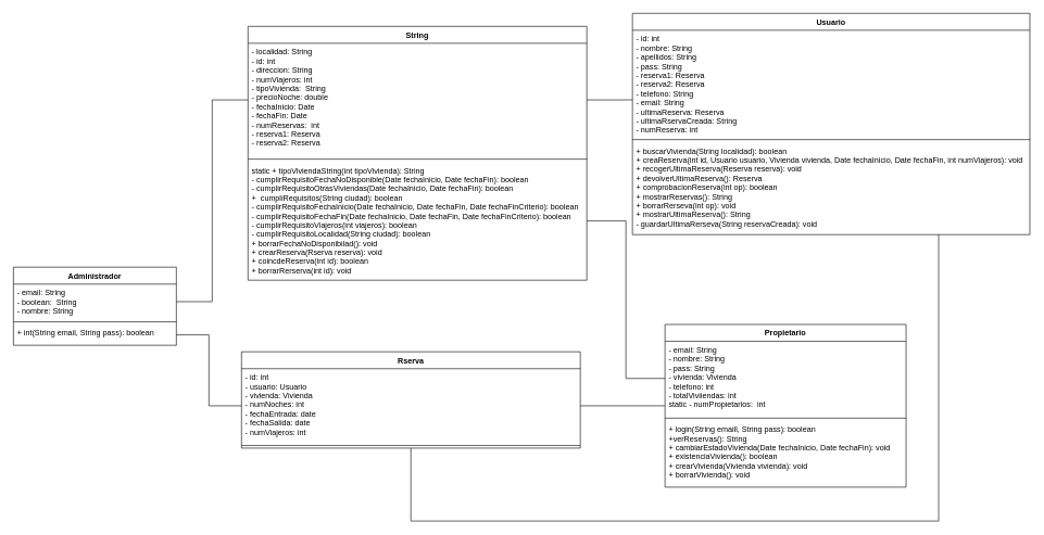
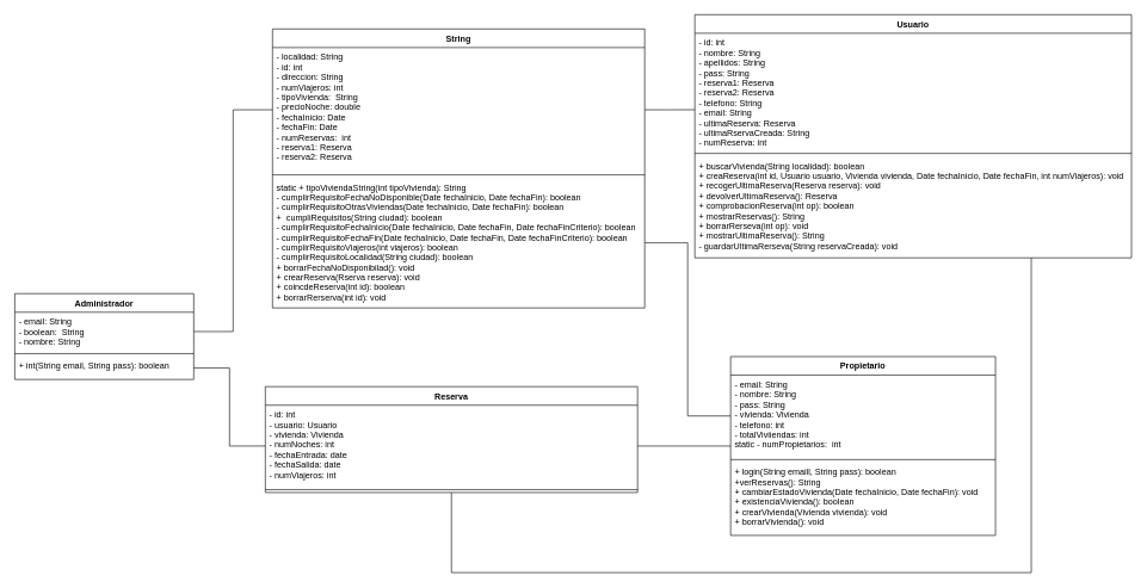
  <mxCell id="0" />
  <mxCell id="1" parent="0" />
  <mxCell id="2" value="Usuario" style="swimlane;fontStyle=1;align=center;verticalAlign=top;childLayout=stackLayout;horizontal=1;startSize=26;horizontalStack=0;resizeParent=1;resizeParentMax=0;resizeLast=0;collapsible=1;marginBottom=0;" vertex="1" parent="1"><mxGeometry x="970" y="20" width="610" height="340" as="geometry" /></mxCell>
  <mxCell id="3" value="- id: int&#10;- nombre: String&#10;- apellidos: String&#10;- pass: String&#10;- reserva1: Reserva&#10;- reserva2: Reserva&#10;- telefono: String&#10;- email: String&#10;- ultimaReserva: Reserva&#10;- ultimaRservaCreada: String&#10;- numReserva: int" style="text;strokeColor=none;fillColor=none;align=left;verticalAlign=top;spacingLeft=4;spacingRight=4;overflow=hidden;rotatable=0;points=[[0,0.5],[1,0.5]];portConstraint=eastwest;" vertex="1" parent="2"><mxGeometry y="26" width="610" height="164" as="geometry" /></mxCell>
  <mxCell id="4" value="" style="line;strokeWidth=1;fillColor=none;align=left;verticalAlign=middle;spacingTop=-1;spacingLeft=3;spacingRight=3;rotatable=0;labelPosition=right;points=[];portConstraint=eastwest;strokeColor=inherit;" vertex="1" parent="2"><mxGeometry y="190" width="610" height="8" as="geometry" /></mxCell>
  <mxCell id="5" value="+ buscarVivienda(String localidad): boolean&#10;+ creaReserva(int id, Usuario usuario, Vivienda vivienda, Date fechaInicio, Date fechaFin, int numViajeros): void&#10;+ recogerUltimaReserva(Reserva reserva): void&#10;+ devolverUltimaReserva(): Reserva&#10;+ comprobacionReserva(int op): boolean&#10;+ mostrarReservas(): String&#10;+ borrarRerseva(int op): void&#10;+ mostrarUltimaReserva(): String&#10;- guardarUltimaRerseva(String reservaCreada): void&#10;&#10;" style="text;strokeColor=none;fillColor=none;align=left;verticalAlign=top;spacingLeft=4;spacingRight=4;overflow=hidden;rotatable=0;points=[[0,0.5],[1,0.5]];portConstraint=eastwest;" vertex="1" parent="2"><mxGeometry y="198" width="610" height="142" as="geometry" /></mxCell>
  <mxCell id="6" style="edgeStyle=orthogonalEdgeStyle;rounded=0;orthogonalLoop=1;jettySize=auto;html=1;entryX=1;entryY=0.5;entryDx=0;entryDy=0;endArrow=none;endFill=0;" edge="1" parent="1" source="7" target="22"><mxGeometry relative="1" as="geometry" /></mxCell>
  <mxCell id="7" value="Propietario" style="swimlane;fontStyle=1;align=center;verticalAlign=top;childLayout=stackLayout;horizontal=1;startSize=26;horizontalStack=0;resizeParent=1;resizeParentMax=0;resizeLast=0;collapsible=1;marginBottom=0;" vertex="1" parent="1"><mxGeometry x="1020" y="498" width="370" height="250" as="geometry" /></mxCell>
  <mxCell id="8" value="- email: String&#10;- nombre: String&#10;- pass: String&#10;- vivienda: Vivienda&#10;- telefono: int&#10;- totalViviiendas: int&#10;static - numPropietarios:  int" style="text;strokeColor=none;fillColor=none;align=left;verticalAlign=top;spacingLeft=4;spacingRight=4;overflow=hidden;rotatable=0;points=[[0,0.5],[1,0.5]];portConstraint=eastwest;" vertex="1" parent="7"><mxGeometry y="26" width="370" height="114" as="geometry" /></mxCell>
  <mxCell id="9" value="" style="line;strokeWidth=1;fillColor=none;align=left;verticalAlign=middle;spacingTop=-1;spacingLeft=3;spacingRight=3;rotatable=0;labelPosition=right;points=[];portConstraint=eastwest;strokeColor=inherit;" vertex="1" parent="7"><mxGeometry y="140" width="370" height="8" as="geometry" /></mxCell>
  <mxCell id="10" value="+ login(String emaill, String pass): boolean&#10;+verReservas(): String&#10;+ cambiarEstadoVivienda(Date fechaInicio, Date fechaFin): void&#10;+ existenciaVivienda(): boolean&#10;+ crearVivienda(Vivienda vivienda): void&#10;+ borrarVivienda(): void" style="text;strokeColor=none;fillColor=none;align=left;verticalAlign=top;spacingLeft=4;spacingRight=4;overflow=hidden;rotatable=0;points=[[0,0.5],[1,0.5]];portConstraint=eastwest;" vertex="1" parent="7"><mxGeometry y="148" width="370" height="102" as="geometry" /></mxCell>
  <mxCell id="11" value="Administrador" style="swimlane;fontStyle=1;align=center;verticalAlign=top;childLayout=stackLayout;horizontal=1;startSize=26;horizontalStack=0;resizeParent=1;resizeParentMax=0;resizeLast=0;collapsible=1;marginBottom=0;" vertex="1" parent="1"><mxGeometry x="20" y="410" width="250" height="120" as="geometry" /></mxCell>
  <mxCell id="12" value="- email: String&#10;- boolean:  String&#10;- nombre: String" style="text;strokeColor=none;fillColor=none;align=left;verticalAlign=top;spacingLeft=4;spacingRight=4;overflow=hidden;rotatable=0;points=[[0,0.5],[1,0.5]];portConstraint=eastwest;" vertex="1" parent="11"><mxGeometry y="26" width="250" height="54" as="geometry" /></mxCell>
  <mxCell id="13" value="" style="line;strokeWidth=1;fillColor=none;align=left;verticalAlign=middle;spacingTop=-1;spacingLeft=3;spacingRight=3;rotatable=0;labelPosition=right;points=[];portConstraint=eastwest;strokeColor=inherit;" vertex="1" parent="11"><mxGeometry y="80" width="250" height="8" as="geometry" /></mxCell>
  <mxCell id="14" value="+ int(String email, String pass): boolean" style="text;strokeColor=none;fillColor=none;align=left;verticalAlign=top;spacingLeft=4;spacingRight=4;overflow=hidden;rotatable=0;points=[[0,0.5],[1,0.5]];portConstraint=eastwest;" vertex="1" parent="11"><mxGeometry y="88" width="250" height="32" as="geometry" /></mxCell>
  <mxCell id="15" value="String" style="swimlane;fontStyle=1;align=center;verticalAlign=top;childLayout=stackLayout;horizontal=1;startSize=26;horizontalStack=0;resizeParent=1;resizeParentMax=0;resizeLast=0;collapsible=1;marginBottom=0;" vertex="1" parent="1"><mxGeometry x="380" y="40" width="520" height="390" as="geometry" /></mxCell>
  <mxCell id="16" value="- localidad: String&#10;- id: int&#10;- direccion: String&#10;- numViajeros: int&#10;- tipoVivienda:  String&#10;- precioNoche: double&#10;- fechaInicio: Date&#10;- fechaFin: Date&#10;- numReservas:  int&#10;- reserva1: Reserva&#10;- reserva2: Reserva&#10;" style="text;strokeColor=none;fillColor=none;align=left;verticalAlign=top;spacingLeft=4;spacingRight=4;overflow=hidden;rotatable=0;points=[[0,0.5],[1,0.5]];portConstraint=eastwest;" vertex="1" parent="15"><mxGeometry y="26" width="520" height="174" as="geometry" /></mxCell>
  <mxCell id="17" value="" style="line;strokeWidth=1;fillColor=none;align=left;verticalAlign=middle;spacingTop=-1;spacingLeft=3;spacingRight=3;rotatable=0;labelPosition=right;points=[];portConstraint=eastwest;strokeColor=inherit;" vertex="1" parent="15"><mxGeometry y="200" width="520" height="8" as="geometry" /></mxCell>
  <mxCell id="18" value="static + tipoViviendaString(int tipoVivienda): String&#10;- cumplirRequisitoFechaNoDisponible(Date fechaInicio, Date fechaFin): boolean&#10;- cumplirRequisitoOtrasViviendas(Date fechaInicio, Date fechaFin): boolean&#10;+  cumpliRequisitos(String ciudad): boolean&#10;- cumplirRequisitoFechaInicio(Date fechaInicio, Date fechaFin, Date fechaFinCriterio): boolean&#10;- cumplirRequisitoFechaFin(Date fechaInicio, Date fechaFin, Date fechaFinCriterio): boolean&#10;- cumplirRequisitoViajeros(int viajeros): boolean&#10;- cumplirRequisitoLocalidad(String ciudad): boolean&#10;+ borrarFechaNoDisponibilad(): void&#10;+ crearReserva(Rserva reserva): void&#10;+ coincdeReserva(int id): boolean&#10;+ borrarRerserva(int id): void&#10;" style="text;strokeColor=none;fillColor=none;align=left;verticalAlign=top;spacingLeft=4;spacingRight=4;overflow=hidden;rotatable=0;points=[[0,0.5],[1,0.5]];portConstraint=eastwest;" vertex="1" parent="15"><mxGeometry y="208" width="520" height="182" as="geometry" /></mxCell>
  <mxCell id="19" style="edgeStyle=orthogonalEdgeStyle;rounded=0;orthogonalLoop=1;jettySize=auto;html=1;exitX=1;exitY=0.5;exitDx=0;exitDy=0;" edge="1" parent="15" source="18" target="18"><mxGeometry relative="1" as="geometry" /></mxCell>
  <mxCell id="20" style="edgeStyle=orthogonalEdgeStyle;shape=connector;rounded=0;orthogonalLoop=1;jettySize=auto;html=1;labelBackgroundColor=default;strokeColor=default;fontFamily=Helvetica;fontSize=11;fontColor=default;endArrow=none;endFill=0;" edge="1" parent="1" source="21" target="5"><mxGeometry relative="1" as="geometry"><mxPoint x="1440" y="430" as="targetPoint" /><Array as="points"><mxPoint x="630" y="800" /><mxPoint x="1440" y="800" /></Array></mxGeometry></mxCell>
- <mxCell id="21" value="Rserva" style="swimlane;fontStyle=1;align=center;verticalAlign=top;childLayout=stackLayout;horizontal=1;startSize=26;horizontalStack=0;resizeParent=1;resizeParentMax=0;resizeLast=0;collapsible=1;marginBottom=0;" vertex="1" parent="1"><mxGeometry x="370" y="540" width="520" height="148" as="geometry" /></mxCell>
+ <mxCell id="21" value="Reserva" style="swimlane;fontStyle=1;align=center;verticalAlign=top;childLayout=stackLayout;horizontal=1;startSize=26;horizontalStack=0;resizeParent=1;resizeParentMax=0;resizeLast=0;collapsible=1;marginBottom=0;" vertex="1" parent="1"><mxGeometry x="370" y="540" width="520" height="148" as="geometry" /></mxCell>
  <mxCell id="22" value="- id: int&#10;- usuario: Usuario&#10;- vivienda: Vivienda&#10;- numNoches: int&#10;- fechaEntrada: date&#10;- fechaSalida: date&#10;- numViajeros: int" style="text;strokeColor=none;fillColor=none;align=left;verticalAlign=top;spacingLeft=4;spacingRight=4;overflow=hidden;rotatable=0;points=[[0,0.5],[1,0.5]];portConstraint=eastwest;" vertex="1" parent="21"><mxGeometry y="26" width="520" height="114" as="geometry" /></mxCell>
  <mxCell id="23" value="" style="line;strokeWidth=1;fillColor=none;align=left;verticalAlign=middle;spacingTop=-1;spacingLeft=3;spacingRight=3;rotatable=0;labelPosition=right;points=[];portConstraint=eastwest;strokeColor=inherit;" vertex="1" parent="21"><mxGeometry y="140" width="520" height="8" as="geometry" /></mxCell>
  <mxCell id="24" style="edgeStyle=orthogonalEdgeStyle;shape=connector;rounded=0;orthogonalLoop=1;jettySize=auto;html=1;entryX=0;entryY=0.5;entryDx=0;entryDy=0;labelBackgroundColor=default;strokeColor=default;fontFamily=Helvetica;fontSize=11;fontColor=default;endArrow=none;endFill=0;" edge="1" parent="1" source="12" target="16"><mxGeometry relative="1" as="geometry" /></mxCell>
  <mxCell id="25" style="edgeStyle=orthogonalEdgeStyle;shape=connector;rounded=0;orthogonalLoop=1;jettySize=auto;html=1;entryX=0;entryY=0.5;entryDx=0;entryDy=0;labelBackgroundColor=default;strokeColor=default;fontFamily=Helvetica;fontSize=11;fontColor=default;endArrow=none;endFill=0;" edge="1" parent="1" source="14" target="22"><mxGeometry relative="1" as="geometry" /></mxCell>
  <mxCell id="26" style="edgeStyle=orthogonalEdgeStyle;shape=connector;rounded=0;orthogonalLoop=1;jettySize=auto;html=1;entryX=0;entryY=0.652;entryDx=0;entryDy=0;entryPerimeter=0;labelBackgroundColor=default;strokeColor=default;fontFamily=Helvetica;fontSize=11;fontColor=default;endArrow=none;endFill=0;" edge="1" parent="1" source="16" target="3"><mxGeometry relative="1" as="geometry" /></mxCell>
  <mxCell id="27" style="edgeStyle=orthogonalEdgeStyle;shape=connector;rounded=0;orthogonalLoop=1;jettySize=auto;html=1;labelBackgroundColor=default;strokeColor=default;fontFamily=Helvetica;fontSize=11;fontColor=default;endArrow=none;endFill=0;" edge="1" parent="1" source="18" target="8"><mxGeometry relative="1" as="geometry" /></mxCell>
